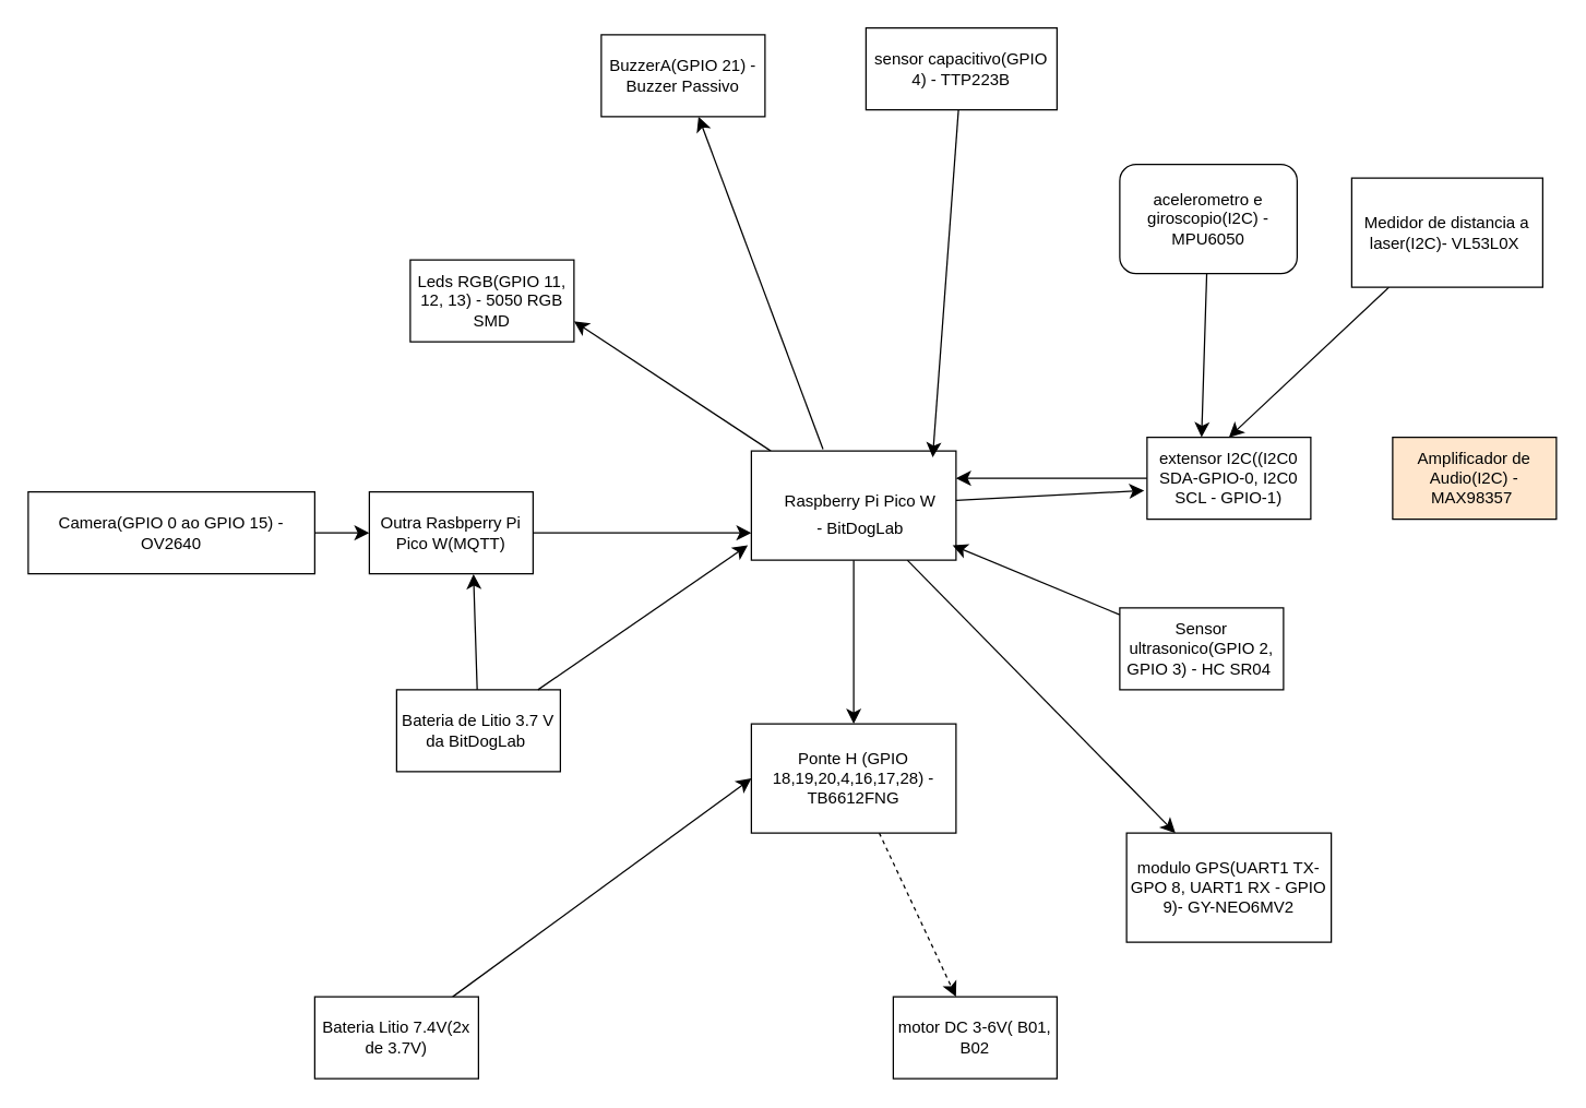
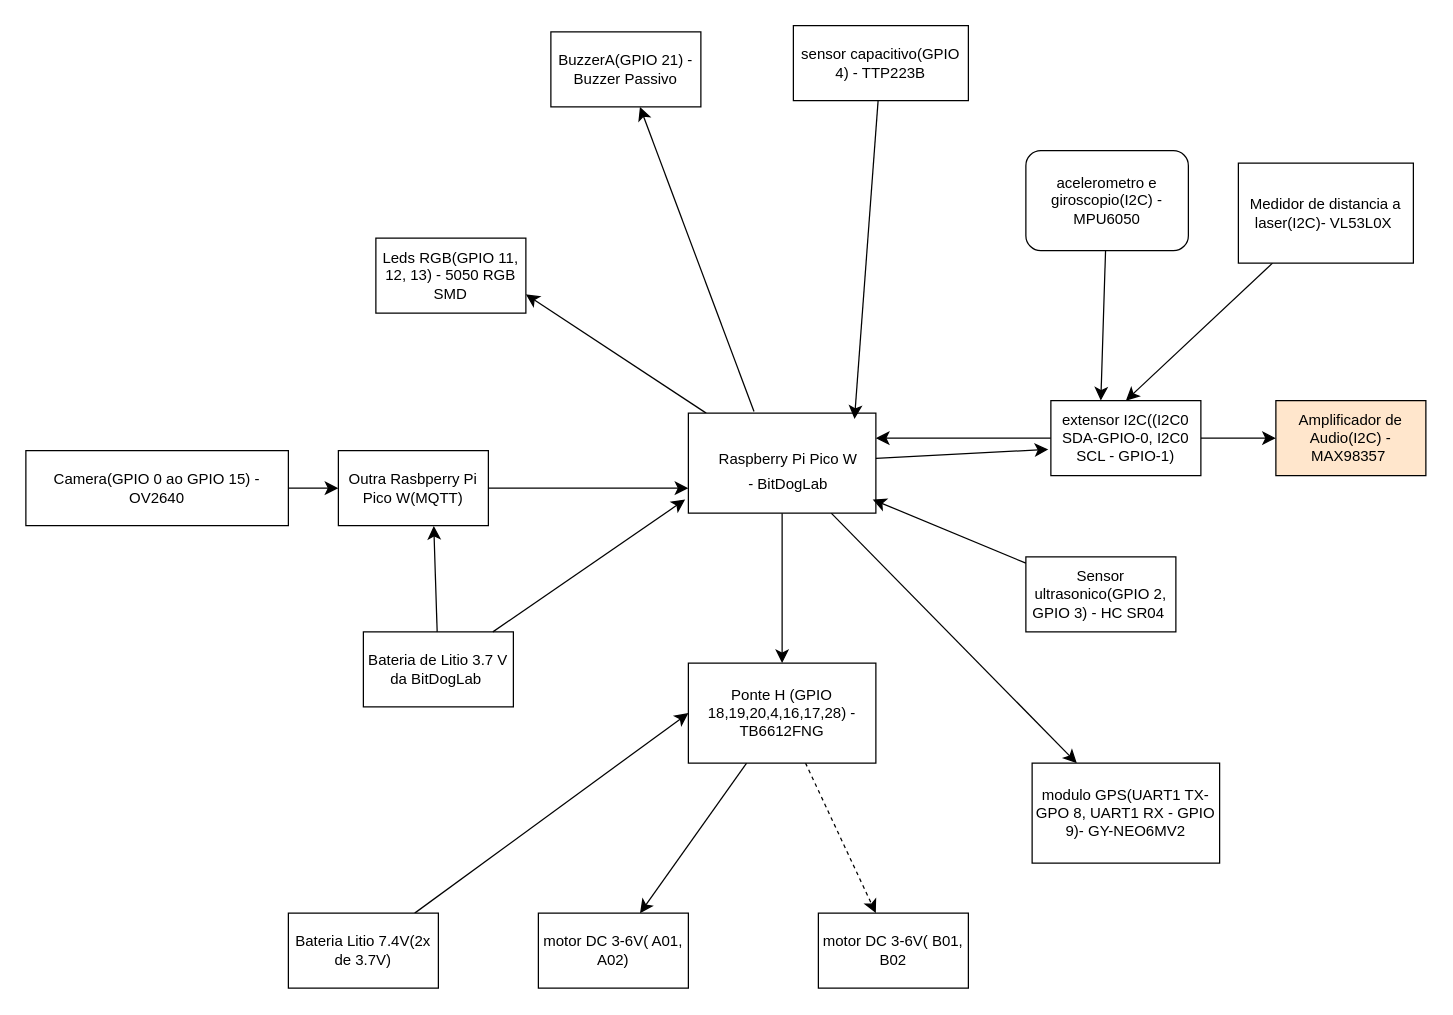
  <mxCell id="0" />
  <mxCell id="1" parent="0" />
  <mxCell id="2" style="edgeStyle=none;curved=1;rounded=0;orthogonalLoop=1;jettySize=auto;html=1;entryX=1;entryY=0.75;entryDx=0;entryDy=0;fontSize=12;startSize=8;endSize=8;" edge="1" parent="1" source="5" target="10"><mxGeometry relative="1" as="geometry" /></mxCell>
  <mxCell id="3" value="" style="edgeStyle=none;curved=1;rounded=0;orthogonalLoop=1;jettySize=auto;html=1;fontSize=12;startSize=8;endSize=8;" edge="1" parent="1" source="5" target="22"><mxGeometry relative="1" as="geometry" /></mxCell>
  <mxCell id="4" value="" style="edgeStyle=none;curved=1;rounded=0;orthogonalLoop=1;jettySize=auto;html=1;fontSize=12;startSize=8;endSize=8;" edge="1" parent="1" source="5" target="25"><mxGeometry relative="1" as="geometry" /></mxCell>
  <mxCell id="5" value="" style="rounded=0;whiteSpace=wrap;html=1;" vertex="1" parent="1"><mxGeometry x="550" y="330" width="150" height="80" as="geometry" /></mxCell>
  <mxCell id="6" style="edgeStyle=none;curved=1;rounded=0;orthogonalLoop=1;jettySize=auto;html=1;fontSize=12;startSize=8;endSize=8;exitX=0.35;exitY=-0.017;exitDx=0;exitDy=0;exitPerimeter=0;" edge="1" parent="1" source="5" target="8"><mxGeometry relative="1" as="geometry" /></mxCell>
  <mxCell id="7" value="&lt;font style=&quot;font-size: 12px;&quot;&gt;Raspberry Pi Pico W - BitDogLab&lt;/font&gt;" style="text;strokeColor=none;fillColor=none;html=1;align=center;verticalAlign=middle;whiteSpace=wrap;rounded=0;fontSize=16;" vertex="1" parent="1"><mxGeometry x="570" y="360" width="120" height="30" as="geometry" /></mxCell>
  <mxCell id="8" value="BuzzerA(GPIO 21) - Buzzer Passivo" style="rounded=0;whiteSpace=wrap;html=1;" vertex="1" parent="1"><mxGeometry x="440" y="25" width="120" height="60" as="geometry" /></mxCell>
  <mxCell id="9" value="sensor capacitivo(GPIO 4) - TTP223B" style="rounded=0;whiteSpace=wrap;html=1;" vertex="1" parent="1"><mxGeometry x="634" y="20" width="140" height="60" as="geometry" /></mxCell>
  <mxCell id="10" value="Leds RGB(GPIO 11, 12, 13) - 5050 RGB SMD" style="rounded=0;whiteSpace=wrap;html=1;" vertex="1" parent="1"><mxGeometry x="300" y="190" width="120" height="60" as="geometry" /></mxCell>
  <mxCell id="11" style="edgeStyle=none;curved=1;rounded=0;orthogonalLoop=1;jettySize=auto;html=1;entryX=1;entryY=0.25;entryDx=0;entryDy=0;fontSize=12;startSize=8;endSize=8;" edge="1" parent="1" source="13" target="5"><mxGeometry relative="1" as="geometry" /></mxCell>
+ <mxCell id="12" value="" style="edgeStyle=none;curved=1;rounded=0;orthogonalLoop=1;jettySize=auto;html=1;fontSize=12;startSize=8;endSize=8;" edge="1" parent="1" source="13" target="36"><mxGeometry relative="1" as="geometry" /></mxCell>
  <mxCell id="13" value="extensor I2C((I2C0 SDA-GPIO-0, I2C0 SCL - GPIO-1)" style="rounded=0;whiteSpace=wrap;html=1;" vertex="1" parent="1"><mxGeometry x="840" y="320" width="120" height="60" as="geometry" /></mxCell>
  <mxCell id="14" style="edgeStyle=none;curved=1;rounded=0;orthogonalLoop=1;jettySize=auto;html=1;entryX=-0.017;entryY=0.65;entryDx=0;entryDy=0;entryPerimeter=0;fontSize=12;startSize=8;endSize=8;" edge="1" parent="1" source="5" target="13"><mxGeometry relative="1" as="geometry" /></mxCell>
  <mxCell id="15" value="acelerometro e giroscopio(I2C) - MPU6050" style="whiteSpace=wrap;html=1;rounded=1;" vertex="1" parent="1"><mxGeometry x="820" y="120" width="130" height="80" as="geometry" /></mxCell>
  <mxCell id="16" style="edgeStyle=none;curved=1;rounded=0;orthogonalLoop=1;jettySize=auto;html=1;entryX=0;entryY=0.5;entryDx=0;entryDy=0;fontSize=12;startSize=8;endSize=8;" edge="1" parent="1" source="17" target="19"><mxGeometry relative="1" as="geometry" /></mxCell>
  <mxCell id="17" value="Camera(GPIO 0 ao GPIO 15) - OV2640" style="rounded=0;whiteSpace=wrap;html=1;" vertex="1" parent="1"><mxGeometry x="20" y="360" width="210" height="60" as="geometry" /></mxCell>
  <mxCell id="18" style="edgeStyle=none;curved=1;rounded=0;orthogonalLoop=1;jettySize=auto;html=1;entryX=0;entryY=0.75;entryDx=0;entryDy=0;fontSize=12;startSize=8;endSize=8;" edge="1" parent="1" source="19" target="5"><mxGeometry relative="1" as="geometry" /></mxCell>
  <mxCell id="19" value="Outra Rasbperry Pi Pico W(MQTT)" style="rounded=0;whiteSpace=wrap;html=1;" vertex="1" parent="1"><mxGeometry x="270" y="360" width="120" height="60" as="geometry" /></mxCell>
  <mxCell id="20" style="edgeStyle=none;curved=1;rounded=0;orthogonalLoop=1;jettySize=auto;html=1;entryX=0.5;entryY=0;entryDx=0;entryDy=0;fontSize=12;startSize=8;endSize=8;" edge="1" parent="1" source="21" target="13"><mxGeometry relative="1" as="geometry" /></mxCell>
  <mxCell id="21" value="Medidor de distancia a laser(I2C)- VL53L0X&amp;nbsp;" style="whiteSpace=wrap;html=1;rounded=0;" vertex="1" parent="1"><mxGeometry x="990" y="130" width="140" height="80" as="geometry" /></mxCell>
  <mxCell id="22" value="modulo GPS(UART1 TX- GPO 8, UART1 RX - GPIO 9)- GY-NEO6MV2" style="rounded=0;whiteSpace=wrap;html=1;" vertex="1" parent="1"><mxGeometry x="825" y="610" width="150" height="80" as="geometry" /></mxCell>
+ <mxCell id="23" value="" style="edgeStyle=none;curved=1;rounded=0;orthogonalLoop=1;jettySize=auto;html=1;fontSize=12;startSize=8;endSize=8;" edge="1" parent="1" source="25" target="26"><mxGeometry relative="1" as="geometry" /></mxCell>
  <mxCell id="24" value="" style="edgeStyle=none;curved=1;rounded=0;orthogonalLoop=1;jettySize=auto;html=1;fontSize=12;startSize=8;endSize=8;dashed=1;" edge="1" parent="1" source="25" target="27"><mxGeometry relative="1" as="geometry" /></mxCell>
  <mxCell id="25" value="Ponte H (GPIO 18,19,20,4,16,17,28) - TB6612FNG" style="rounded=0;whiteSpace=wrap;html=1;" vertex="1" parent="1"><mxGeometry x="550" y="530" width="150" height="80" as="geometry" /></mxCell>
+ <mxCell id="26" value="motor DC 3-6V( A01, A02)" style="whiteSpace=wrap;html=1;rounded=0;" vertex="1" parent="1"><mxGeometry x="430" y="730" width="120" height="60" as="geometry" /></mxCell>
  <mxCell id="27" value="motor DC 3-6V( B01, B02" style="whiteSpace=wrap;html=1;rounded=0;" vertex="1" parent="1"><mxGeometry x="654" y="730" width="120" height="60" as="geometry" /></mxCell>
  <mxCell id="28" style="edgeStyle=none;curved=1;rounded=0;orthogonalLoop=1;jettySize=auto;html=1;entryX=0;entryY=0.5;entryDx=0;entryDy=0;fontSize=12;startSize=8;endSize=8;" edge="1" parent="1" source="29" target="25"><mxGeometry relative="1" as="geometry" /></mxCell>
  <mxCell id="29" value="Bateria Litio 7.4V(2x de 3.7V)" style="rounded=0;whiteSpace=wrap;html=1;" vertex="1" parent="1"><mxGeometry x="230" y="730" width="120" height="60" as="geometry" /></mxCell>
  <mxCell id="30" value="Bateria de Litio 3.7 V da BitDogLab&amp;nbsp;" style="rounded=0;whiteSpace=wrap;html=1;" vertex="1" parent="1"><mxGeometry x="290" y="505" width="120" height="60" as="geometry" /></mxCell>
  <mxCell id="31" style="edgeStyle=none;curved=1;rounded=0;orthogonalLoop=1;jettySize=auto;html=1;entryX=-0.017;entryY=0.864;entryDx=0;entryDy=0;entryPerimeter=0;fontSize=12;startSize=8;endSize=8;" edge="1" parent="1" source="30" target="5"><mxGeometry relative="1" as="geometry" /></mxCell>
  <mxCell id="32" style="edgeStyle=none;curved=1;rounded=0;orthogonalLoop=1;jettySize=auto;html=1;entryX=0.636;entryY=1.004;entryDx=0;entryDy=0;entryPerimeter=0;fontSize=12;startSize=8;endSize=8;" edge="1" parent="1" source="30" target="19"><mxGeometry relative="1" as="geometry" /></mxCell>
  <mxCell id="33" style="edgeStyle=none;curved=1;rounded=0;orthogonalLoop=1;jettySize=auto;html=1;entryX=0.333;entryY=0;entryDx=0;entryDy=0;entryPerimeter=0;fontSize=12;startSize=8;endSize=8;" edge="1" parent="1" source="15" target="13"><mxGeometry relative="1" as="geometry" /></mxCell>
  <mxCell id="34" value="Sensor ultrasonico(GPIO 2, GPIO 3) - HC SR04&amp;nbsp;" style="rounded=0;whiteSpace=wrap;html=1;" vertex="1" parent="1"><mxGeometry x="820" y="445" width="120" height="60" as="geometry" /></mxCell>
  <mxCell id="35" style="edgeStyle=none;curved=1;rounded=0;orthogonalLoop=1;jettySize=auto;html=1;entryX=0.983;entryY=0.864;entryDx=0;entryDy=0;entryPerimeter=0;fontSize=12;startSize=8;endSize=8;" edge="1" parent="1" source="34" target="5"><mxGeometry relative="1" as="geometry" /></mxCell>
  <mxCell id="36" value="Amplificador de Audio(I2C) - MAX98357&amp;nbsp;" style="whiteSpace=wrap;html=1;rounded=0;fillColor=#ffe6cc;" vertex="1" parent="1"><mxGeometry x="1020" y="320" width="120" height="60" as="geometry" /></mxCell>
  <mxCell id="37" style="edgeStyle=none;curved=1;rounded=0;orthogonalLoop=1;jettySize=auto;html=1;entryX=0.886;entryY=0.058;entryDx=0;entryDy=0;entryPerimeter=0;fontSize=12;startSize=8;endSize=8;" edge="1" parent="1" source="9" target="5"><mxGeometry relative="1" as="geometry" /></mxCell>
